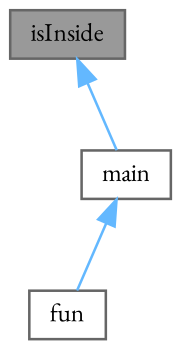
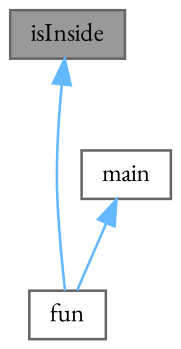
  digraph {
    fontname="EB Garamond"
    rankdir=TB
    node [color=grey40 fillcolor=white fontname="EB Garamond" fontsize=10 shape=box style=filled]
    edge [color=steelblue1 dir=back fontname="EB Garamond" fontsize=10 labelfontname=Helvetica labelfontsize=10 style=solid]
    n1 [color=gray40 fillcolor=grey60 fontcolor=black height=0.2 label=isInside width=0.4]
    n2 [height=0.2 label=fun width=0.4]
    n3 [height=0.2 label=main width=0.4]
-   n1 -> n3
+   n1 -> n2
    n3 -> n2
  }
